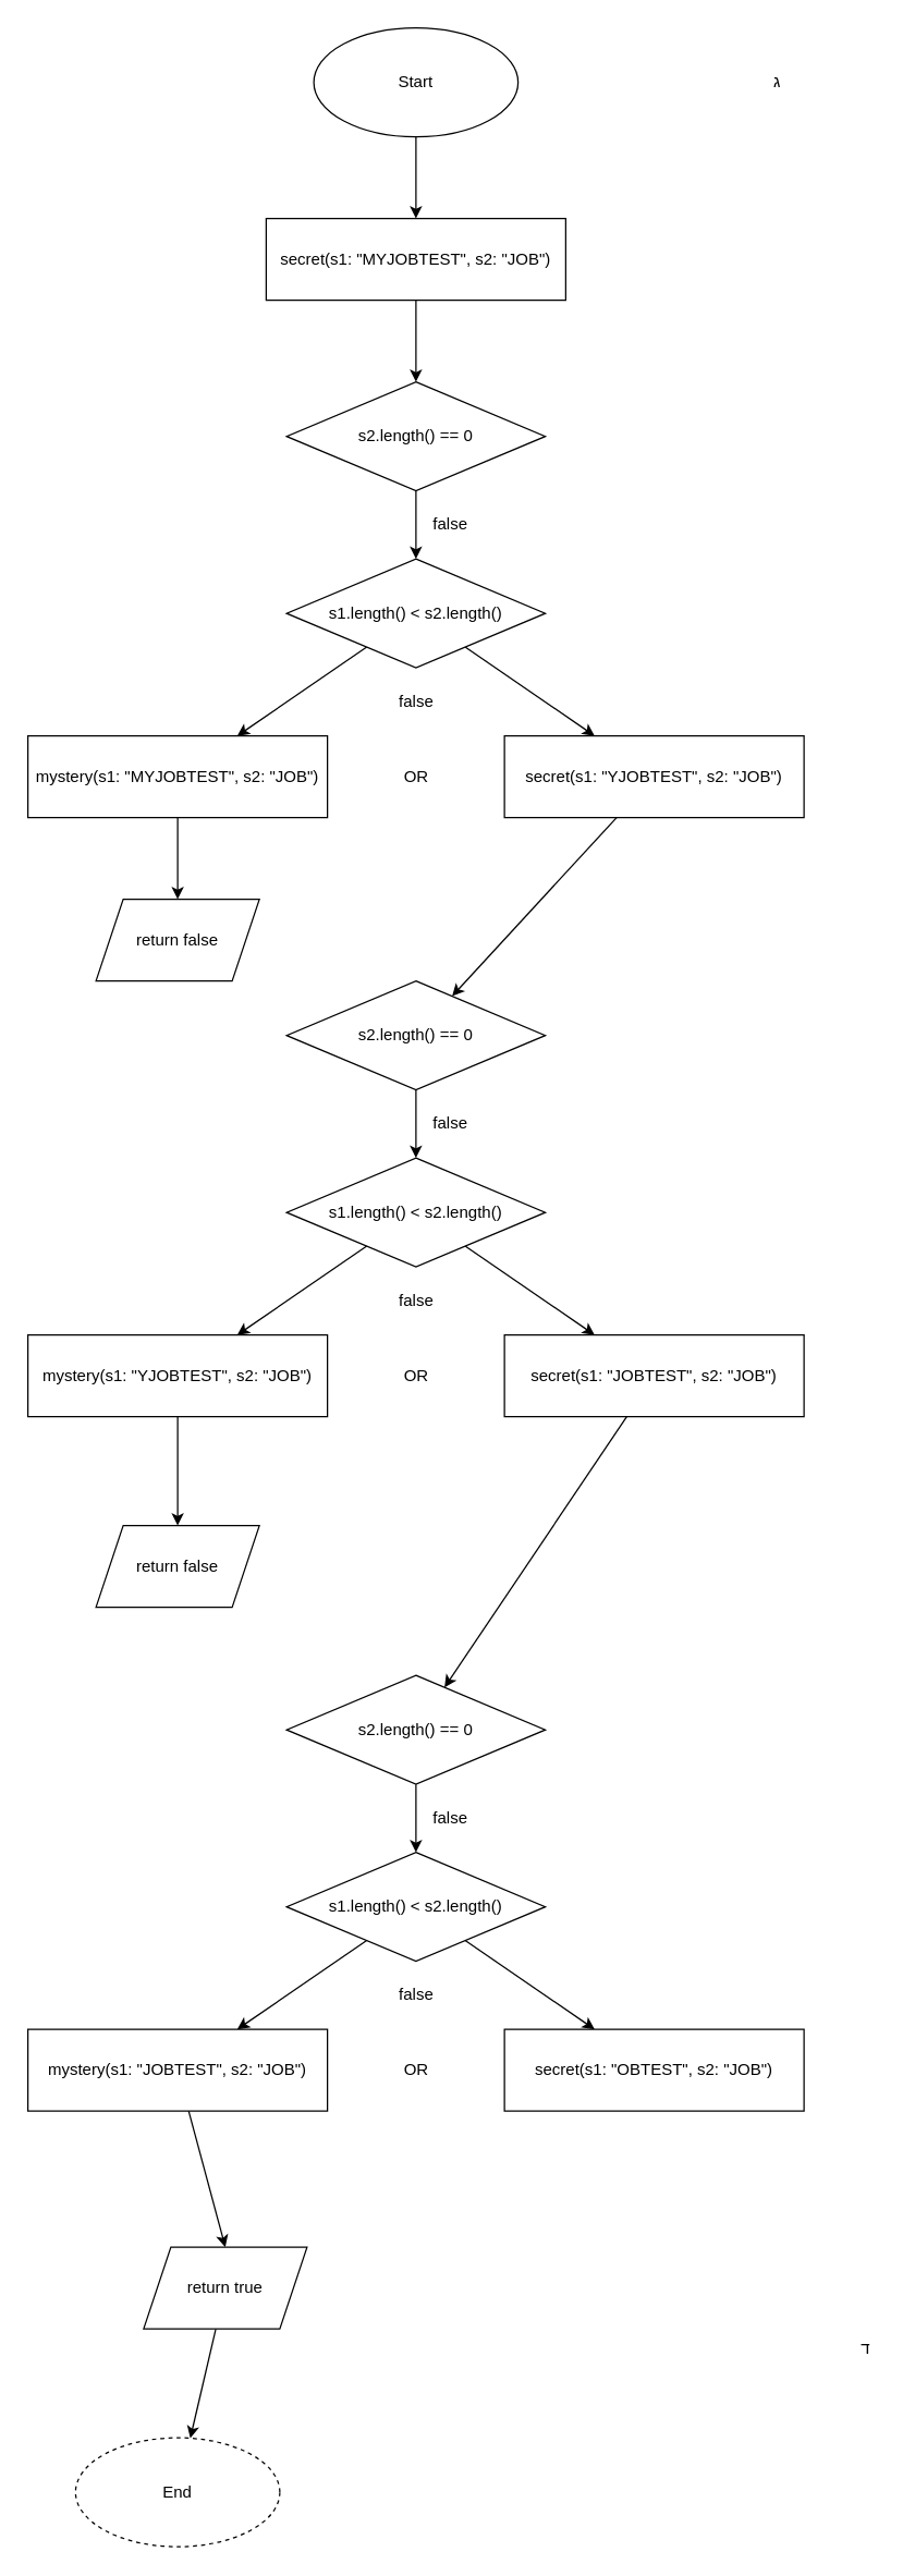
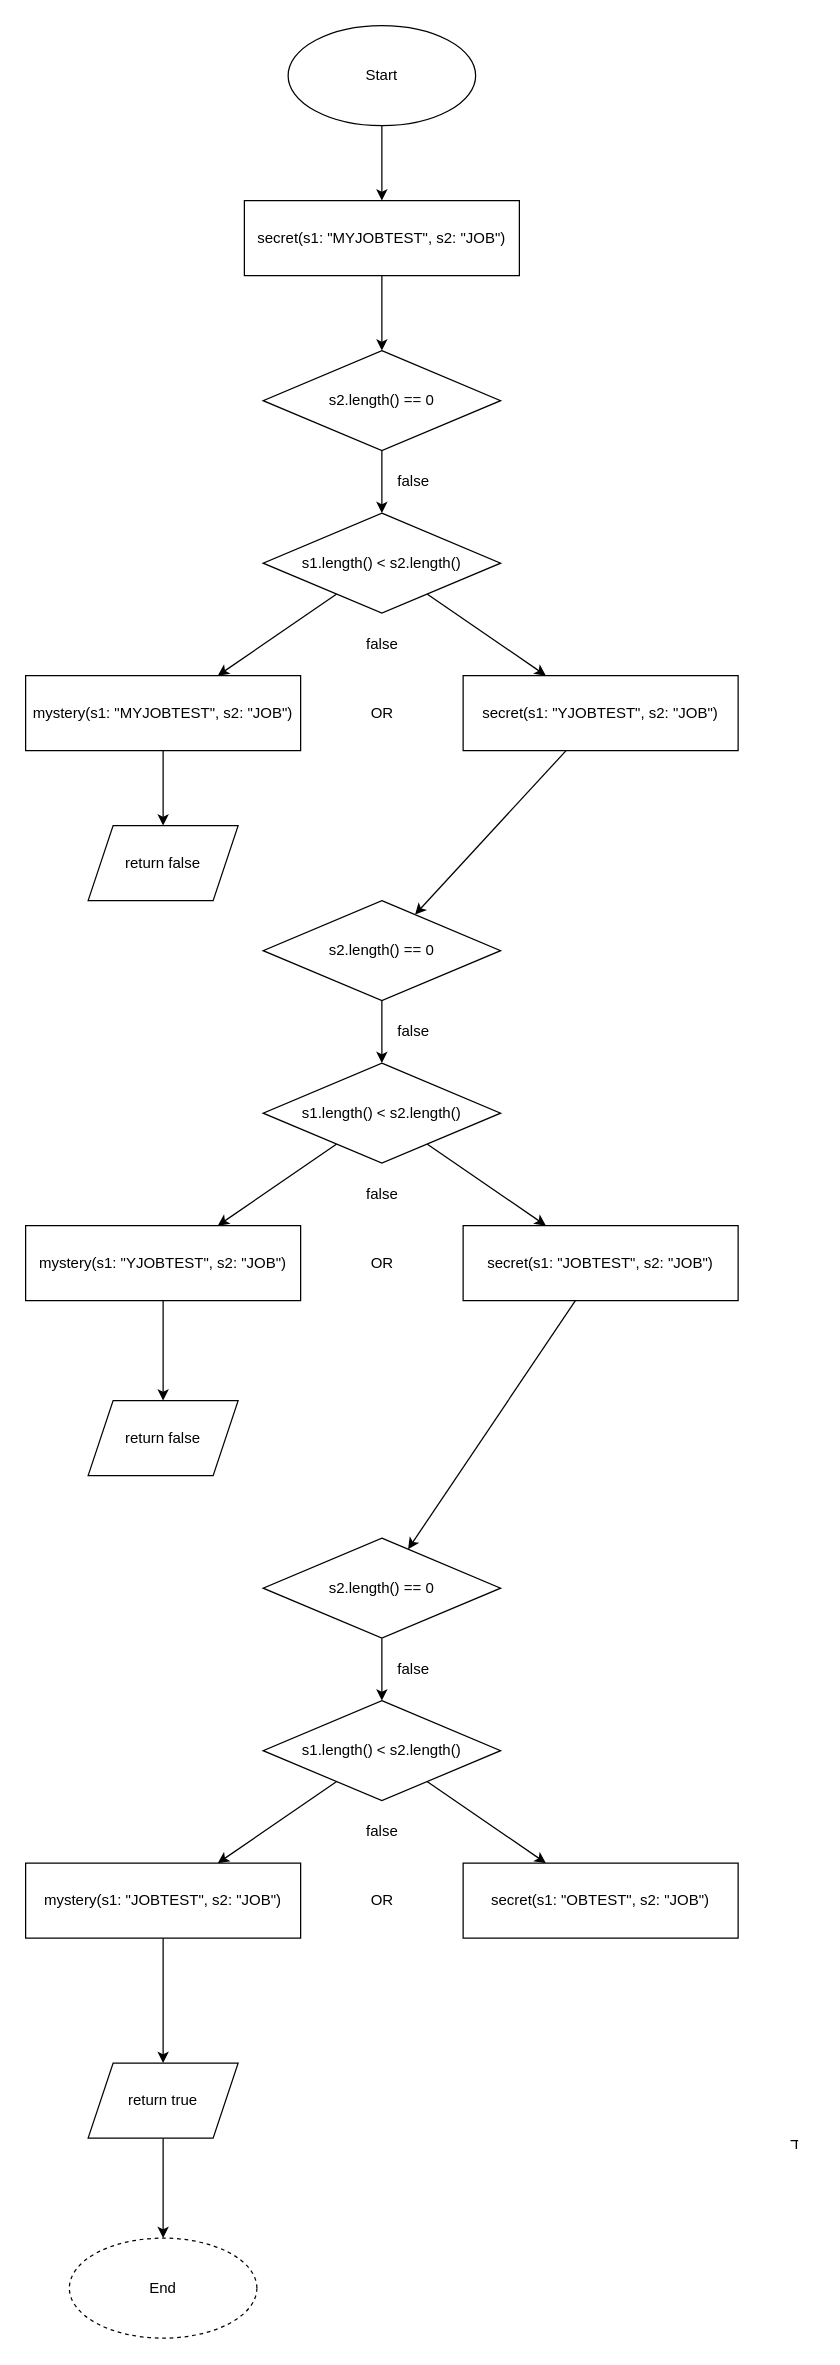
  <mxCell id="0" />
  <mxCell id="1" parent="0" />
  <mxCell id="2" style="edgeStyle=none;html=1;" edge="1" parent="1" source="3" target="5"><mxGeometry relative="1" as="geometry" /></mxCell>
  <mxCell id="3" value="Start" style="ellipse;whiteSpace=wrap;html=1;" vertex="1" parent="1"><mxGeometry x="230" y="20" width="150" height="80" as="geometry" /></mxCell>
  <mxCell id="4" style="edgeStyle=none;html=1;" edge="1" parent="1" source="5" target="10"><mxGeometry relative="1" as="geometry" /></mxCell>
  <mxCell id="5" value="secret(s1: &quot;MYJOBTEST&quot;, s2: &quot;JOB&quot;)" style="whiteSpace=wrap;html=1;" vertex="1" parent="1"><mxGeometry x="195" y="160" width="220" height="60" as="geometry" /></mxCell>
  <mxCell id="6" style="edgeStyle=none;html=1;" edge="1" parent="1" source="8" target="15"><mxGeometry relative="1" as="geometry"><mxPoint x="159.08" y="542.16" as="targetPoint" /></mxGeometry></mxCell>
  <mxCell id="7" style="edgeStyle=none;html=1;" edge="1" parent="1" source="8" target="21"><mxGeometry relative="1" as="geometry"><mxPoint x="428.75" y="540" as="targetPoint" /></mxGeometry></mxCell>
  <mxCell id="8" value="s1.length() &amp;lt; s2.length()" style="rhombus;whiteSpace=wrap;html=1;" vertex="1" parent="1"><mxGeometry x="210" y="410" width="190" height="80" as="geometry" /></mxCell>
  <mxCell id="9" style="edgeStyle=none;html=1;" edge="1" parent="1" source="10" target="8"><mxGeometry relative="1" as="geometry" /></mxCell>
  <mxCell id="10" value="s2.length() == 0" style="rhombus;whiteSpace=wrap;html=1;" vertex="1" parent="1"><mxGeometry x="210" y="280" width="190" height="80" as="geometry" /></mxCell>
  <mxCell id="11" value="false" style="text;html=1;align=center;verticalAlign=middle;resizable=0;points=[];autosize=1;strokeColor=none;fillColor=none;" vertex="1" parent="1"><mxGeometry x="305" y="370" width="50" height="30" as="geometry" /></mxCell>
  <mxCell id="12" value="false" style="text;html=1;align=center;verticalAlign=middle;resizable=0;points=[];autosize=1;strokeColor=none;fillColor=none;" vertex="1" parent="1"><mxGeometry x="280" y="500" width="50" height="30" as="geometry" /></mxCell>
  <mxCell id="13" style="edgeStyle=none;html=1;" edge="1" parent="1" target="15"><mxGeometry relative="1" as="geometry"><mxPoint x="154.498" y="599.104" as="sourcePoint" /></mxGeometry></mxCell>
  <mxCell id="14" style="edgeStyle=none;html=1;" edge="1" parent="1" source="15" target="19"><mxGeometry relative="1" as="geometry" /></mxCell>
  <mxCell id="15" value="mystery(s1: &quot;MYJOBTEST&quot;, s2: &quot;JOB&quot;)" style="whiteSpace=wrap;html=1;" vertex="1" parent="1"><mxGeometry x="20" y="540" width="220" height="60" as="geometry" /></mxCell>
- <mxCell id="16" value="ג" style="text;html=1;align=center;verticalAlign=middle;resizable=0;points=[];autosize=1;strokeColor=none;fillColor=none;" vertex="1" parent="1"><mxGeometry x="555" y="45" width="30" height="30" as="geometry" /></mxCell>
- <mxCell id="17" value="ד" style="text;html=1;align=center;verticalAlign=middle;resizable=0;points=[];autosize=1;strokeColor=none;fillColor=none;" vertex="1" parent="1"><mxGeometry x="620" y="1710" width="30" height="30" as="geometry" /></mxCell>
+ <mxCell id="17" value="ד" style="text;html=1;align=center;verticalAlign=middle;resizable=0;points=[];autosize=1;strokeColor=none;fillColor=none;" vertex="1" parent="1"><mxGeometry x="620" y="1700" width="30" height="30" as="geometry" /></mxCell>
  <mxCell id="18" value="OR" style="text;html=1;align=center;verticalAlign=middle;resizable=0;points=[];autosize=1;strokeColor=none;fillColor=none;" vertex="1" parent="1"><mxGeometry x="285" y="555" width="40" height="30" as="geometry" /></mxCell>
  <mxCell id="19" value="return false" style="shape=parallelogram;perimeter=parallelogramPerimeter;whiteSpace=wrap;html=1;fixedSize=1;" vertex="1" parent="1"><mxGeometry x="70" y="660" width="120" height="60" as="geometry" /></mxCell>
  <mxCell id="20" style="edgeStyle=none;html=1;" edge="1" parent="1" source="21" target="26"><mxGeometry relative="1" as="geometry" /></mxCell>
  <mxCell id="21" value="secret(s1: &quot;YJOBTEST&quot;, s2: &quot;JOB&quot;)" style="whiteSpace=wrap;html=1;" vertex="1" parent="1"><mxGeometry x="370" y="540" width="220" height="60" as="geometry" /></mxCell>
  <mxCell id="22" style="edgeStyle=none;html=1;" edge="1" source="24" target="31" parent="1"><mxGeometry relative="1" as="geometry"><mxPoint x="159.08" y="982.16" as="targetPoint" /></mxGeometry></mxCell>
  <mxCell id="23" style="edgeStyle=none;html=1;" edge="1" source="24" target="35" parent="1"><mxGeometry relative="1" as="geometry"><mxPoint x="428.75" y="980" as="targetPoint" /></mxGeometry></mxCell>
  <mxCell id="24" value="s1.length() &amp;lt; s2.length()" style="rhombus;whiteSpace=wrap;html=1;" vertex="1" parent="1"><mxGeometry x="210" y="850" width="190" height="80" as="geometry" /></mxCell>
  <mxCell id="25" style="edgeStyle=none;html=1;" edge="1" source="26" target="24" parent="1"><mxGeometry relative="1" as="geometry" /></mxCell>
  <mxCell id="26" value="s2.length() == 0" style="rhombus;whiteSpace=wrap;html=1;" vertex="1" parent="1"><mxGeometry x="210" y="720" width="190" height="80" as="geometry" /></mxCell>
  <mxCell id="27" value="false" style="text;html=1;align=center;verticalAlign=middle;resizable=0;points=[];autosize=1;strokeColor=none;fillColor=none;" vertex="1" parent="1"><mxGeometry x="305" y="810" width="50" height="30" as="geometry" /></mxCell>
  <mxCell id="28" value="false" style="text;html=1;align=center;verticalAlign=middle;resizable=0;points=[];autosize=1;strokeColor=none;fillColor=none;" vertex="1" parent="1"><mxGeometry x="280" y="940" width="50" height="30" as="geometry" /></mxCell>
  <mxCell id="29" style="edgeStyle=none;html=1;" edge="1" target="31" parent="1"><mxGeometry relative="1" as="geometry"><mxPoint x="154.498" y="1039.104" as="sourcePoint" /></mxGeometry></mxCell>
  <mxCell id="30" style="edgeStyle=none;html=1;" edge="1" source="31" target="33" parent="1"><mxGeometry relative="1" as="geometry" /></mxCell>
  <mxCell id="31" value="mystery(s1: &quot;YJOBTEST&quot;, s2: &quot;JOB&quot;)" style="whiteSpace=wrap;html=1;" vertex="1" parent="1"><mxGeometry x="20" y="980" width="220" height="60" as="geometry" /></mxCell>
  <mxCell id="32" value="OR" style="text;html=1;align=center;verticalAlign=middle;resizable=0;points=[];autosize=1;strokeColor=none;fillColor=none;" vertex="1" parent="1"><mxGeometry x="285" y="995" width="40" height="30" as="geometry" /></mxCell>
  <mxCell id="33" value="return false" style="shape=parallelogram;perimeter=parallelogramPerimeter;whiteSpace=wrap;html=1;fixedSize=1;" vertex="1" parent="1"><mxGeometry x="70" y="1120" width="120" height="60" as="geometry" /></mxCell>
  <mxCell id="34" style="edgeStyle=none;html=1;" edge="1" parent="1" source="35" target="40"><mxGeometry relative="1" as="geometry" /></mxCell>
  <mxCell id="35" value="secret(s1: &quot;JOBTEST&quot;, s2: &quot;JOB&quot;)" style="whiteSpace=wrap;html=1;" vertex="1" parent="1"><mxGeometry x="370" y="980" width="220" height="60" as="geometry" /></mxCell>
  <mxCell id="36" style="edgeStyle=none;html=1;" edge="1" source="38" target="45" parent="1"><mxGeometry relative="1" as="geometry"><mxPoint x="159.08" y="1492.16" as="targetPoint" /></mxGeometry></mxCell>
  <mxCell id="37" style="edgeStyle=none;html=1;" edge="1" source="38" target="47" parent="1"><mxGeometry relative="1" as="geometry"><mxPoint x="428.75" y="1490" as="targetPoint" /></mxGeometry></mxCell>
  <mxCell id="38" value="s1.length() &amp;lt; s2.length()" style="rhombus;whiteSpace=wrap;html=1;" vertex="1" parent="1"><mxGeometry x="210" y="1360" width="190" height="80" as="geometry" /></mxCell>
  <mxCell id="39" style="edgeStyle=none;html=1;" edge="1" source="40" target="38" parent="1"><mxGeometry relative="1" as="geometry" /></mxCell>
  <mxCell id="40" value="s2.length() == 0" style="rhombus;whiteSpace=wrap;html=1;" vertex="1" parent="1"><mxGeometry x="210" y="1230" width="190" height="80" as="geometry" /></mxCell>
  <mxCell id="41" value="false" style="text;html=1;align=center;verticalAlign=middle;resizable=0;points=[];autosize=1;strokeColor=none;fillColor=none;" vertex="1" parent="1"><mxGeometry x="305" y="1320" width="50" height="30" as="geometry" /></mxCell>
  <mxCell id="42" value="false" style="text;html=1;align=center;verticalAlign=middle;resizable=0;points=[];autosize=1;strokeColor=none;fillColor=none;" vertex="1" parent="1"><mxGeometry x="280" y="1450" width="50" height="30" as="geometry" /></mxCell>
  <mxCell id="43" style="edgeStyle=none;html=1;" edge="1" target="45" parent="1"><mxGeometry relative="1" as="geometry"><mxPoint x="154.498" y="1549.104" as="sourcePoint" /></mxGeometry></mxCell>
  <mxCell id="44" style="edgeStyle=none;html=1;entryX=0.5;entryY=0;entryDx=0;entryDy=0;" edge="1" source="45" parent="1" target="49"><mxGeometry relative="1" as="geometry"><mxPoint x="130" y="1610" as="targetPoint" /></mxGeometry></mxCell>
  <mxCell id="45" value="mystery(s1: &quot;JOBTEST&quot;, s2: &quot;JOB&quot;)" style="whiteSpace=wrap;html=1;" vertex="1" parent="1"><mxGeometry x="20" y="1490" width="220" height="60" as="geometry" /></mxCell>
  <mxCell id="46" value="OR" style="text;html=1;align=center;verticalAlign=middle;resizable=0;points=[];autosize=1;strokeColor=none;fillColor=none;" vertex="1" parent="1"><mxGeometry x="285" y="1505" width="40" height="30" as="geometry" /></mxCell>
  <mxCell id="47" value="secret(s1: &quot;OBTEST&quot;, s2: &quot;JOB&quot;)" style="whiteSpace=wrap;html=1;" vertex="1" parent="1"><mxGeometry x="370" y="1490" width="220" height="60" as="geometry" /></mxCell>
  <mxCell id="48" style="edgeStyle=none;html=1;" edge="1" parent="1" source="49" target="50"><mxGeometry relative="1" as="geometry"><mxPoint x="130" y="1810" as="targetPoint" /></mxGeometry></mxCell>
- <mxCell id="49" value="return true" style="shape=parallelogram;perimeter=parallelogramPerimeter;whiteSpace=wrap;html=1;fixedSize=1;" vertex="1" parent="1"><mxGeometry x="105" y="1650" width="120" height="60" as="geometry" /></mxCell>
+ <mxCell id="49" value="return true" style="shape=parallelogram;perimeter=parallelogramPerimeter;whiteSpace=wrap;html=1;fixedSize=1;" vertex="1" parent="1"><mxGeometry x="70" y="1650" width="120" height="60" as="geometry" /></mxCell>
  <mxCell id="50" value="End" style="ellipse;whiteSpace=wrap;html=1;dashed=1;" vertex="1" parent="1"><mxGeometry x="55" y="1790" width="150" height="80" as="geometry" /></mxCell>
